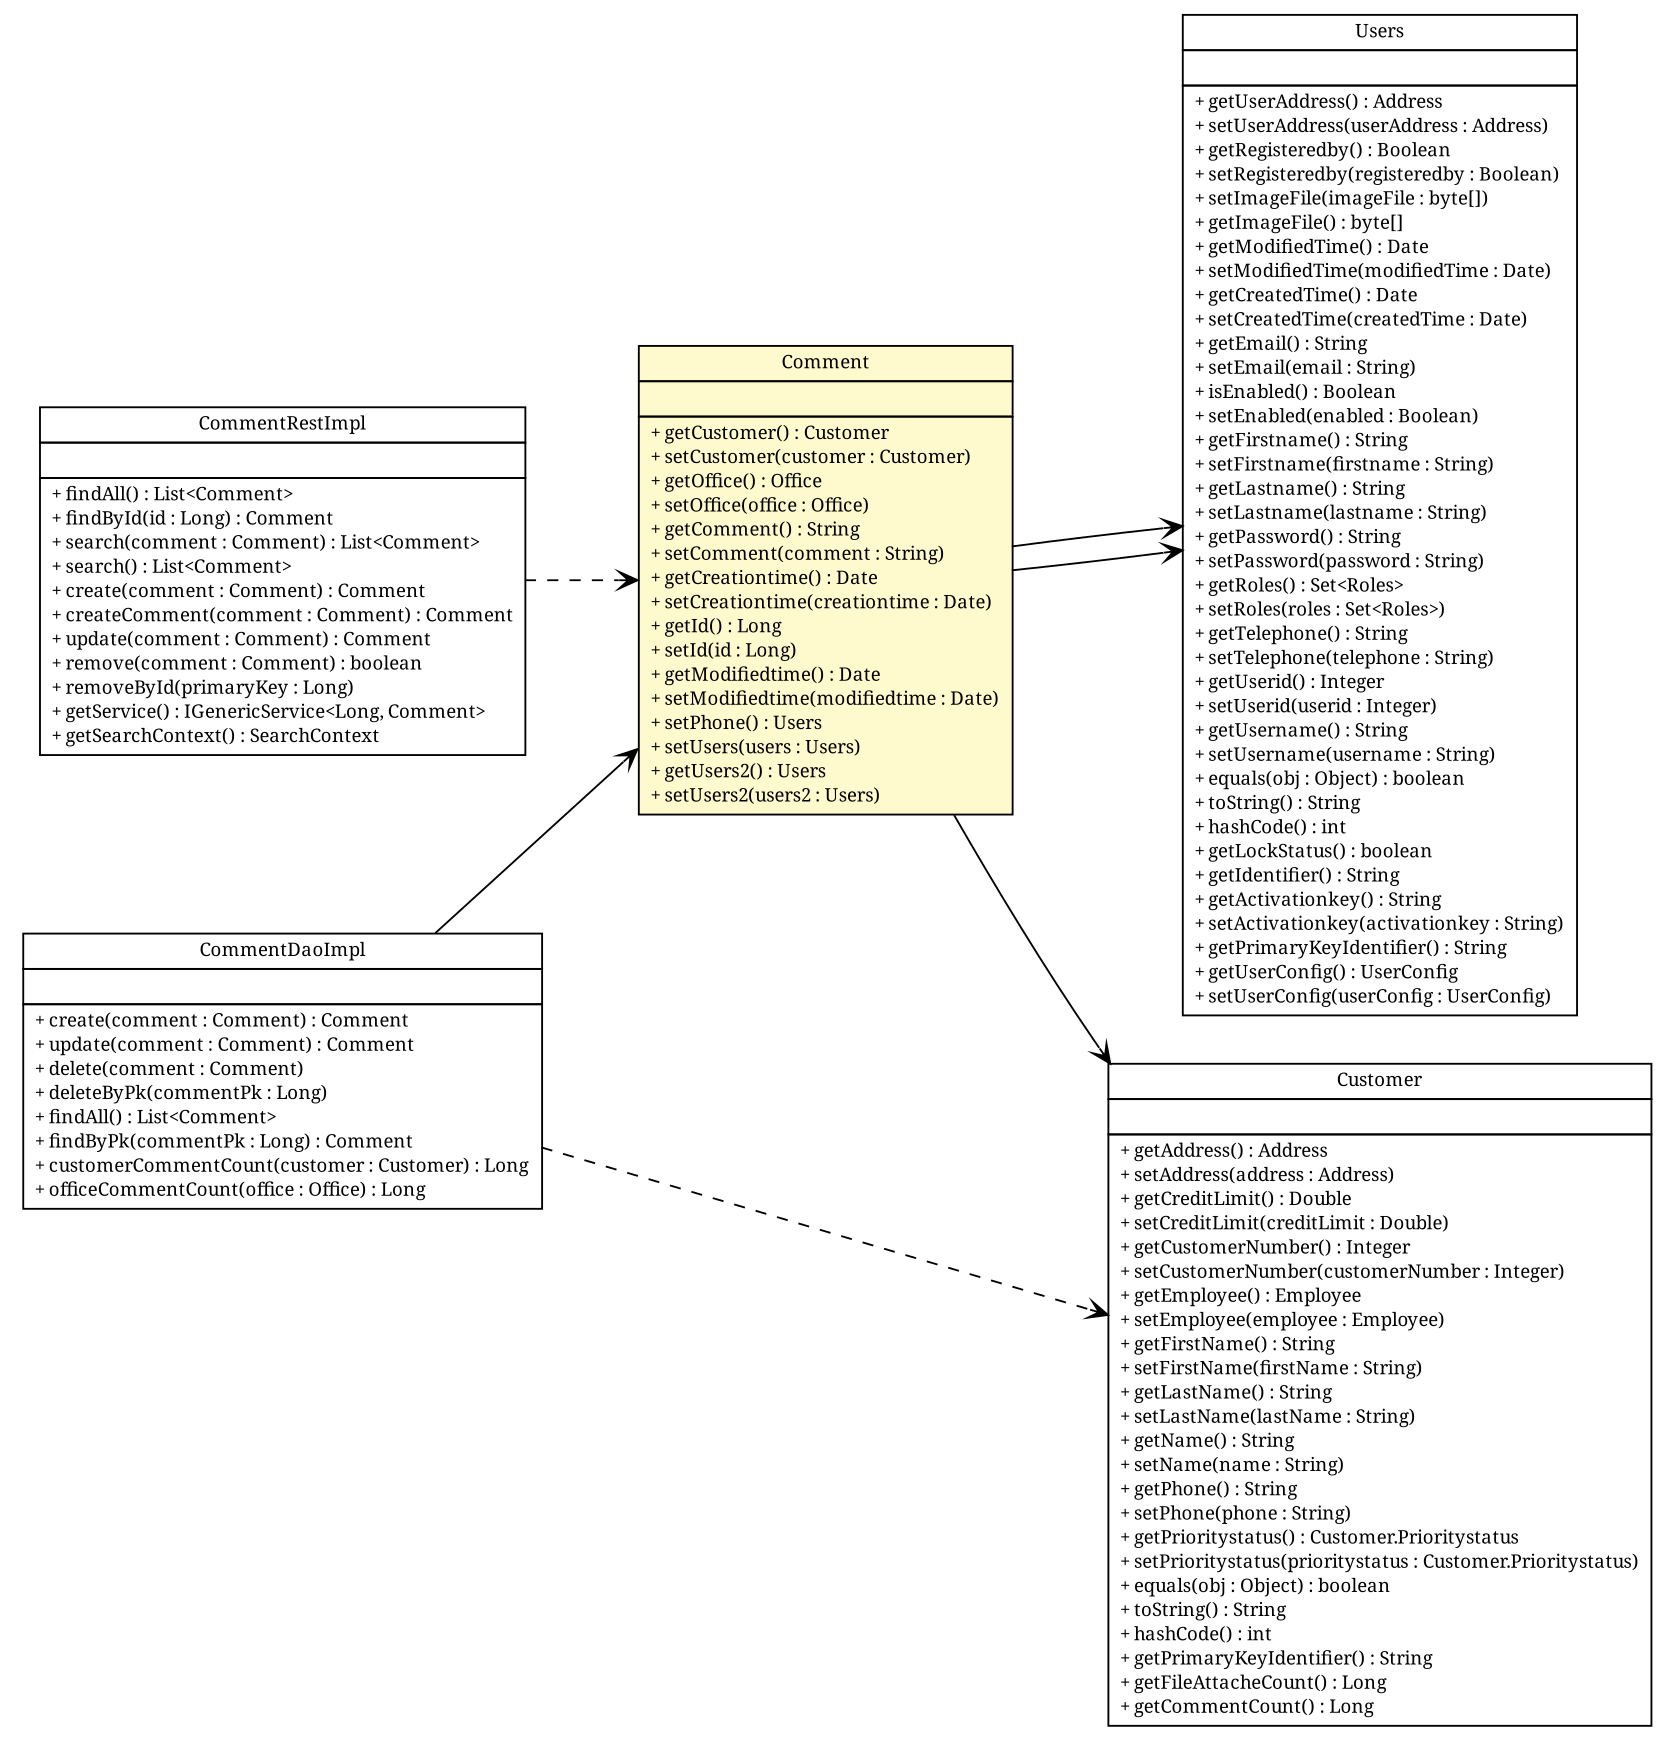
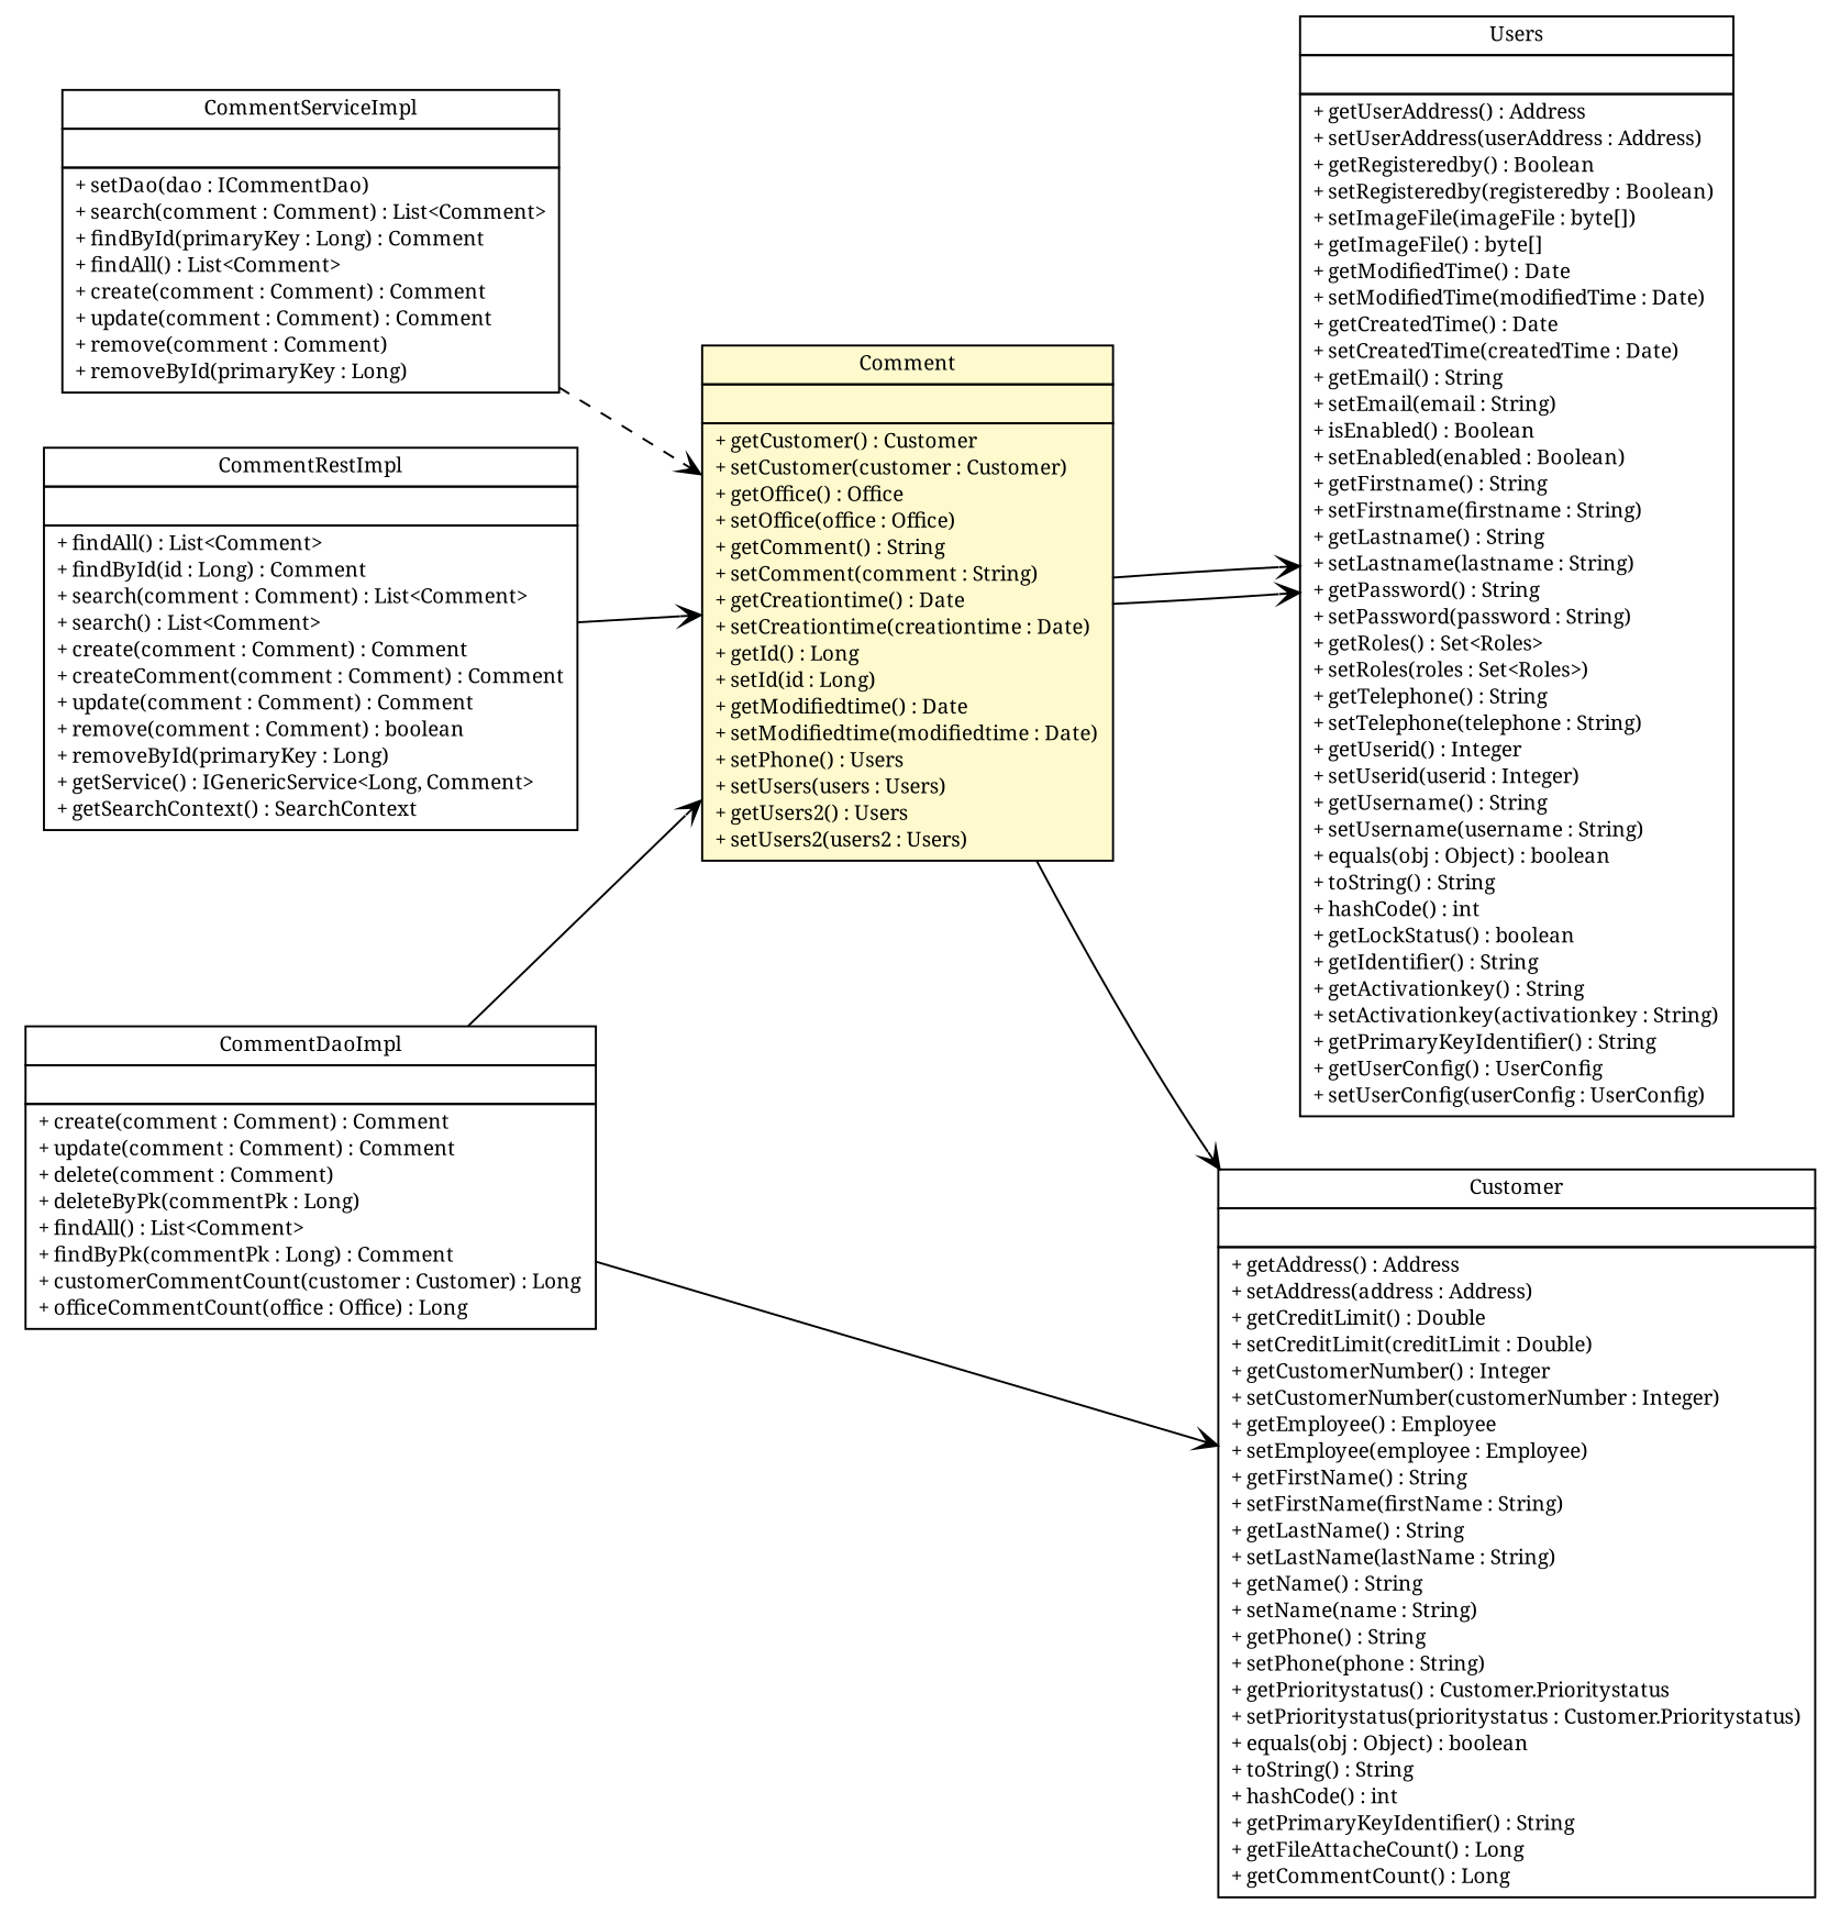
  digraph {
    fontname="Noto Serif"
    nodesep=0.25
    rankdir=LR
    ranksep=0.5
    node [fontcolor=black fontname="Noto Serif" fontsize=10.0 shape=plaintext]
    edge [arrowhead=open color=black fontcolor=black fontname="Noto Serif" fontsize=10.0 headport=p labelfontname=Helvetica labelfontsize=10 tailport=p]
+   n1 [label=<<table title="com.inn.headstartdemo.service.impl.CommentServiceImpl" border="0" cellborder="1" cellspacing="0" cellpadding="2" port="p" href="../service/impl/CommentServiceImpl.html"> 		<tr><td><table border="0" cellspacing="0" cellpadding="1"> <tr><td align="center" balign="center"> CommentServiceImpl </td></tr> 		</table></td></tr> 		<tr><td><table border="0" cellspacing="0" cellpadding="1"> <tr><td align="left" balign="left">  </td></tr> 		</table></td></tr> 		<tr><td><table border="0" cellspacing="0" cellpadding="1"> <tr><td align="left" balign="left"> + setDao(dao : ICommentDao) </td></tr> <tr><td align="left" balign="left"> + search(comment : Comment) : List&lt;Comment&gt; </td></tr> <tr><td align="left" balign="left"> + findById(primaryKey : Long) : Comment </td></tr> <tr><td align="left" balign="left"> + findAll() : List&lt;Comment&gt; </td></tr> <tr><td align="left" balign="left"> + create(comment : Comment) : Comment </td></tr> <tr><td align="left" balign="left"> + update(comment : Comment) : Comment </td></tr> <tr><td align="left" balign="left"> + remove(comment : Comment) </td></tr> <tr><td align="left" balign="left"> + removeById(primaryKey : Long) </td></tr> 		</table></td></tr> 		</table>>]
    n2 [label=<<table title="com.inn.headstartdemo.model.Comment" border="0" cellborder="1" cellspacing="0" cellpadding="2" port="p" bgcolor="lemonChiffon" href="./Comment.html"> 		<tr><td><table border="0" cellspacing="0" cellpadding="1"> <tr><td align="center" balign="center"> Comment </td></tr> 		</table></td></tr> 		<tr><td><table border="0" cellspacing="0" cellpadding="1"> <tr><td align="left" balign="left">  </td></tr> 		</table></td></tr> 		<tr><td><table border="0" cellspacing="0" cellpadding="1"> <tr><td align="left" balign="left"> + getCustomer() : Customer </td></tr> <tr><td align="left" balign="left"> + setCustomer(customer : Customer) </td></tr> <tr><td align="left" balign="left"> + getOffice() : Office </td></tr> <tr><td align="left" balign="left"> + setOffice(office : Office) </td></tr> <tr><td align="left" balign="left"> + getComment() : String </td></tr> <tr><td align="left" balign="left"> + setComment(comment : String) </td></tr> <tr><td align="left" balign="left"> + getCreationtime() : Date </td></tr> <tr><td align="left" balign="left"> + setCreationtime(creationtime : Date) </td></tr> <tr><td align="left" balign="left"> + getId() : Long </td></tr> <tr><td align="left" balign="left"> + setId(id : Long) </td></tr> <tr><td align="left" balign="left"> + getModifiedtime() : Date </td></tr> <tr><td align="left" balign="left"> + setModifiedtime(modifiedtime : Date) </td></tr> <tr><td align="left" balign="left"> + setPhone() : Users </td></tr> <tr><td align="left" balign="left"> + setUsers(users : Users) </td></tr> <tr><td align="left" balign="left"> + getUsers2() : Users </td></tr> <tr><td align="left" balign="left"> + setUsers2(users2 : Users) </td></tr> 		</table></td></tr> 		</table>>]
    n3 [label=<<table title="com.inn.headstartdemo.model.Users" border="0" cellborder="1" cellspacing="0" cellpadding="2" port="p" href="./Users.html"> 		<tr><td><table border="0" cellspacing="0" cellpadding="1"> <tr><td align="center" balign="center"> Users </td></tr> 		</table></td></tr> 		<tr><td><table border="0" cellspacing="0" cellpadding="1"> <tr><td align="left" balign="left">  </td></tr> 		</table></td></tr> 		<tr><td><table border="0" cellspacing="0" cellpadding="1"> <tr><td align="left" balign="left"> + getUserAddress() : Address </td></tr> <tr><td align="left" balign="left"> + setUserAddress(userAddress : Address) </td></tr> <tr><td align="left" balign="left"> + getRegisteredby() : Boolean </td></tr> <tr><td align="left" balign="left"> + setRegisteredby(registeredby : Boolean) </td></tr> <tr><td align="left" balign="left"> + setImageFile(imageFile : byte[]) </td></tr> <tr><td align="left" balign="left"> + getImageFile() : byte[] </td></tr> <tr><td align="left" balign="left"> + getModifiedTime() : Date </td></tr> <tr><td align="left" balign="left"> + setModifiedTime(modifiedTime : Date) </td></tr> <tr><td align="left" balign="left"> + getCreatedTime() : Date </td></tr> <tr><td align="left" balign="left"> + setCreatedTime(createdTime : Date) </td></tr> <tr><td align="left" balign="left"> + getEmail() : String </td></tr> <tr><td align="left" balign="left"> + setEmail(email : String) </td></tr> <tr><td align="left" balign="left"> + isEnabled() : Boolean </td></tr> <tr><td align="left" balign="left"> + setEnabled(enabled : Boolean) </td></tr> <tr><td align="left" balign="left"> + getFirstname() : String </td></tr> <tr><td align="left" balign="left"> + setFirstname(firstname : String) </td></tr> <tr><td align="left" balign="left"> + getLastname() : String </td></tr> <tr><td align="left" balign="left"> + setLastname(lastname : String) </td></tr> <tr><td align="left" balign="left"> + getPassword() : String </td></tr> <tr><td align="left" balign="left"> + setPassword(password : String) </td></tr> <tr><td align="left" balign="left"> + getRoles() : Set&lt;Roles&gt; </td></tr> <tr><td align="left" balign="left"> + setRoles(roles : Set&lt;Roles&gt;) </td></tr> <tr><td align="left" balign="left"> + getTelephone() : String </td></tr> <tr><td align="left" balign="left"> + setTelephone(telephone : String) </td></tr> <tr><td align="left" balign="left"> + getUserid() : Integer </td></tr> <tr><td align="left" balign="left"> + setUserid(userid : Integer) </td></tr> <tr><td align="left" balign="left"> + getUsername() : String </td></tr> <tr><td align="left" balign="left"> + setUsername(username : String) </td></tr> <tr><td align="left" balign="left"> + equals(obj : Object) : boolean </td></tr> <tr><td align="left" balign="left"> + toString() : String </td></tr> <tr><td align="left" balign="left"> + hashCode() : int </td></tr> <tr><td align="left" balign="left"> + getLockStatus() : boolean </td></tr> <tr><td align="left" balign="left"> + getIdentifier() : String </td></tr> <tr><td align="left" balign="left"> + getActivationkey() : String </td></tr> <tr><td align="left" balign="left"> + setActivationkey(activationkey : String) </td></tr> <tr><td align="left" balign="left"> + getPrimaryKeyIdentifier() : String </td></tr> <tr><td align="left" balign="left"> + getUserConfig() : UserConfig </td></tr> <tr><td align="left" balign="left"> + setUserConfig(userConfig : UserConfig) </td></tr> 		</table></td></tr> 		</table>>]
    n4 [label=<<table title="com.inn.headstartdemo.model.Customer" border="0" cellborder="1" cellspacing="0" cellpadding="2" port="p" href="./Customer.html"> 		<tr><td><table border="0" cellspacing="0" cellpadding="1"> <tr><td align="center" balign="center"> Customer </td></tr> 		</table></td></tr> 		<tr><td><table border="0" cellspacing="0" cellpadding="1"> <tr><td align="left" balign="left">  </td></tr> 		</table></td></tr> 		<tr><td><table border="0" cellspacing="0" cellpadding="1"> <tr><td align="left" balign="left"> + getAddress() : Address </td></tr> <tr><td align="left" balign="left"> + setAddress(address : Address) </td></tr> <tr><td align="left" balign="left"> + getCreditLimit() : Double </td></tr> <tr><td align="left" balign="left"> + setCreditLimit(creditLimit : Double) </td></tr> <tr><td align="left" balign="left"> + getCustomerNumber() : Integer </td></tr> <tr><td align="left" balign="left"> + setCustomerNumber(customerNumber : Integer) </td></tr> <tr><td align="left" balign="left"> + getEmployee() : Employee </td></tr> <tr><td align="left" balign="left"> + setEmployee(employee : Employee) </td></tr> <tr><td align="left" balign="left"> + getFirstName() : String </td></tr> <tr><td align="left" balign="left"> + setFirstName(firstName : String) </td></tr> <tr><td align="left" balign="left"> + getLastName() : String </td></tr> <tr><td align="left" balign="left"> + setLastName(lastName : String) </td></tr> <tr><td align="left" balign="left"> + getName() : String </td></tr> <tr><td align="left" balign="left"> + setName(name : String) </td></tr> <tr><td align="left" balign="left"> + getPhone() : String </td></tr> <tr><td align="left" balign="left"> + setPhone(phone : String) </td></tr> <tr><td align="left" balign="left"> + getPrioritystatus() : Customer.Prioritystatus </td></tr> <tr><td align="left" balign="left"> + setPrioritystatus(prioritystatus : Customer.Prioritystatus) </td></tr> <tr><td align="left" balign="left"> + equals(obj : Object) : boolean </td></tr> <tr><td align="left" balign="left"> + toString() : String </td></tr> <tr><td align="left" balign="left"> + hashCode() : int </td></tr> <tr><td align="left" balign="left"> + getPrimaryKeyIdentifier() : String </td></tr> <tr><td align="left" balign="left"> + getFileAttacheCount() : Long </td></tr> <tr><td align="left" balign="left"> + getCommentCount() : Long </td></tr> 		</table></td></tr> 		</table>>]
    n5 [label=<<table title="com.inn.headstartdemo.rest.impl.CommentRestImpl" border="0" cellborder="1" cellspacing="0" cellpadding="2" port="p" href="../rest/impl/CommentRestImpl.html"> 		<tr><td><table border="0" cellspacing="0" cellpadding="1"> <tr><td align="center" balign="center"> CommentRestImpl </td></tr> 		</table></td></tr> 		<tr><td><table border="0" cellspacing="0" cellpadding="1"> <tr><td align="left" balign="left">  </td></tr> 		</table></td></tr> 		<tr><td><table border="0" cellspacing="0" cellpadding="1"> <tr><td align="left" balign="left"> + findAll() : List&lt;Comment&gt; </td></tr> <tr><td align="left" balign="left"> + findById(id : Long) : Comment </td></tr> <tr><td align="left" balign="left"> + search(comment : Comment) : List&lt;Comment&gt; </td></tr> <tr><td align="left" balign="left"> + search() : List&lt;Comment&gt; </td></tr> <tr><td align="left" balign="left"> + create(comment : Comment) : Comment </td></tr> <tr><td align="left" balign="left"> + createComment(comment : Comment) : Comment </td></tr> <tr><td align="left" balign="left"> + update(comment : Comment) : Comment </td></tr> <tr><td align="left" balign="left"> + remove(comment : Comment) : boolean </td></tr> <tr><td align="left" balign="left"> + removeById(primaryKey : Long) </td></tr> <tr><td align="left" balign="left"> + getService() : IGenericService&lt;Long, Comment&gt; </td></tr> <tr><td align="left" balign="left"> + getSearchContext() : SearchContext </td></tr> 		</table></td></tr> 		</table>>]
    n6 [label=<<table title="com.inn.headstartdemo.dao.impl.CommentDaoImpl" border="0" cellborder="1" cellspacing="0" cellpadding="2" port="p" href="../dao/impl/CommentDaoImpl.html"> 		<tr><td><table border="0" cellspacing="0" cellpadding="1"> <tr><td align="center" balign="center"> CommentDaoImpl </td></tr> 		</table></td></tr> 		<tr><td><table border="0" cellspacing="0" cellpadding="1"> <tr><td align="left" balign="left">  </td></tr> 		</table></td></tr> 		<tr><td><table border="0" cellspacing="0" cellpadding="1"> <tr><td align="left" balign="left"> + create(comment : Comment) : Comment </td></tr> <tr><td align="left" balign="left"> + update(comment : Comment) : Comment </td></tr> <tr><td align="left" balign="left"> + delete(comment : Comment) </td></tr> <tr><td align="left" balign="left"> + deleteByPk(commentPk : Long) </td></tr> <tr><td align="left" balign="left"> + findAll() : List&lt;Comment&gt; </td></tr> <tr><td align="left" balign="left"> + findByPk(commentPk : Long) : Comment </td></tr> <tr><td align="left" balign="left"> + customerCommentCount(customer : Customer) : Long </td></tr> <tr><td align="left" balign="left"> + officeCommentCount(office : Office) : Long </td></tr> 		</table></td></tr> 		</table>>]
+   n1 -> n2 [style=dashed]
    n2 -> n3
    n2 -> n3
    n2 -> n4
-   n5 -> n2 [style=dashed]
+   n5 -> n2 [style=solid]
    n6 -> n2 [style=solid]
-   n6 -> n4 [style=dashed]
+   n6 -> n4 [style=solid]
  }
